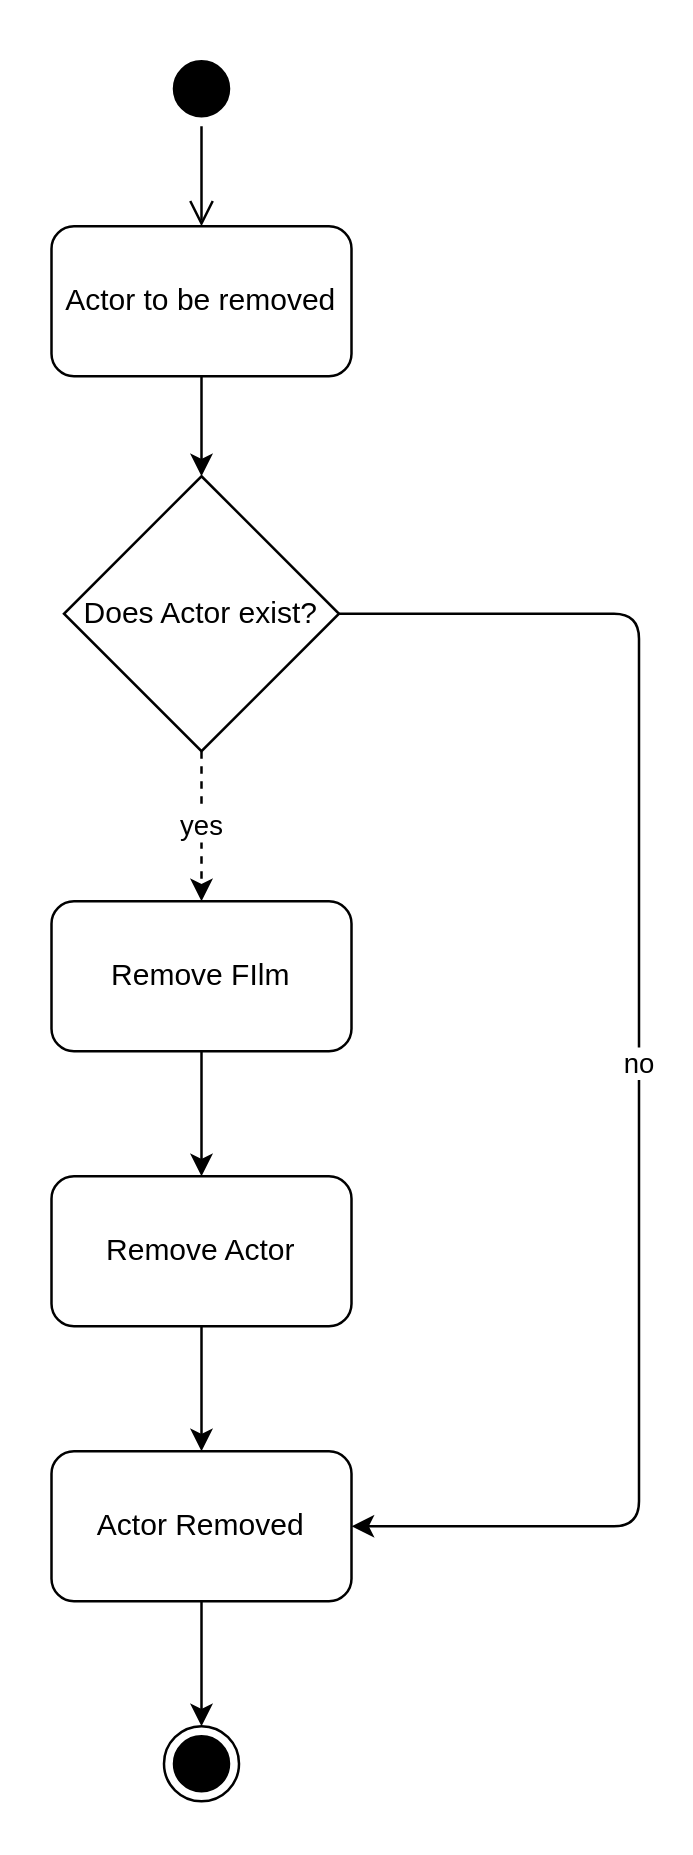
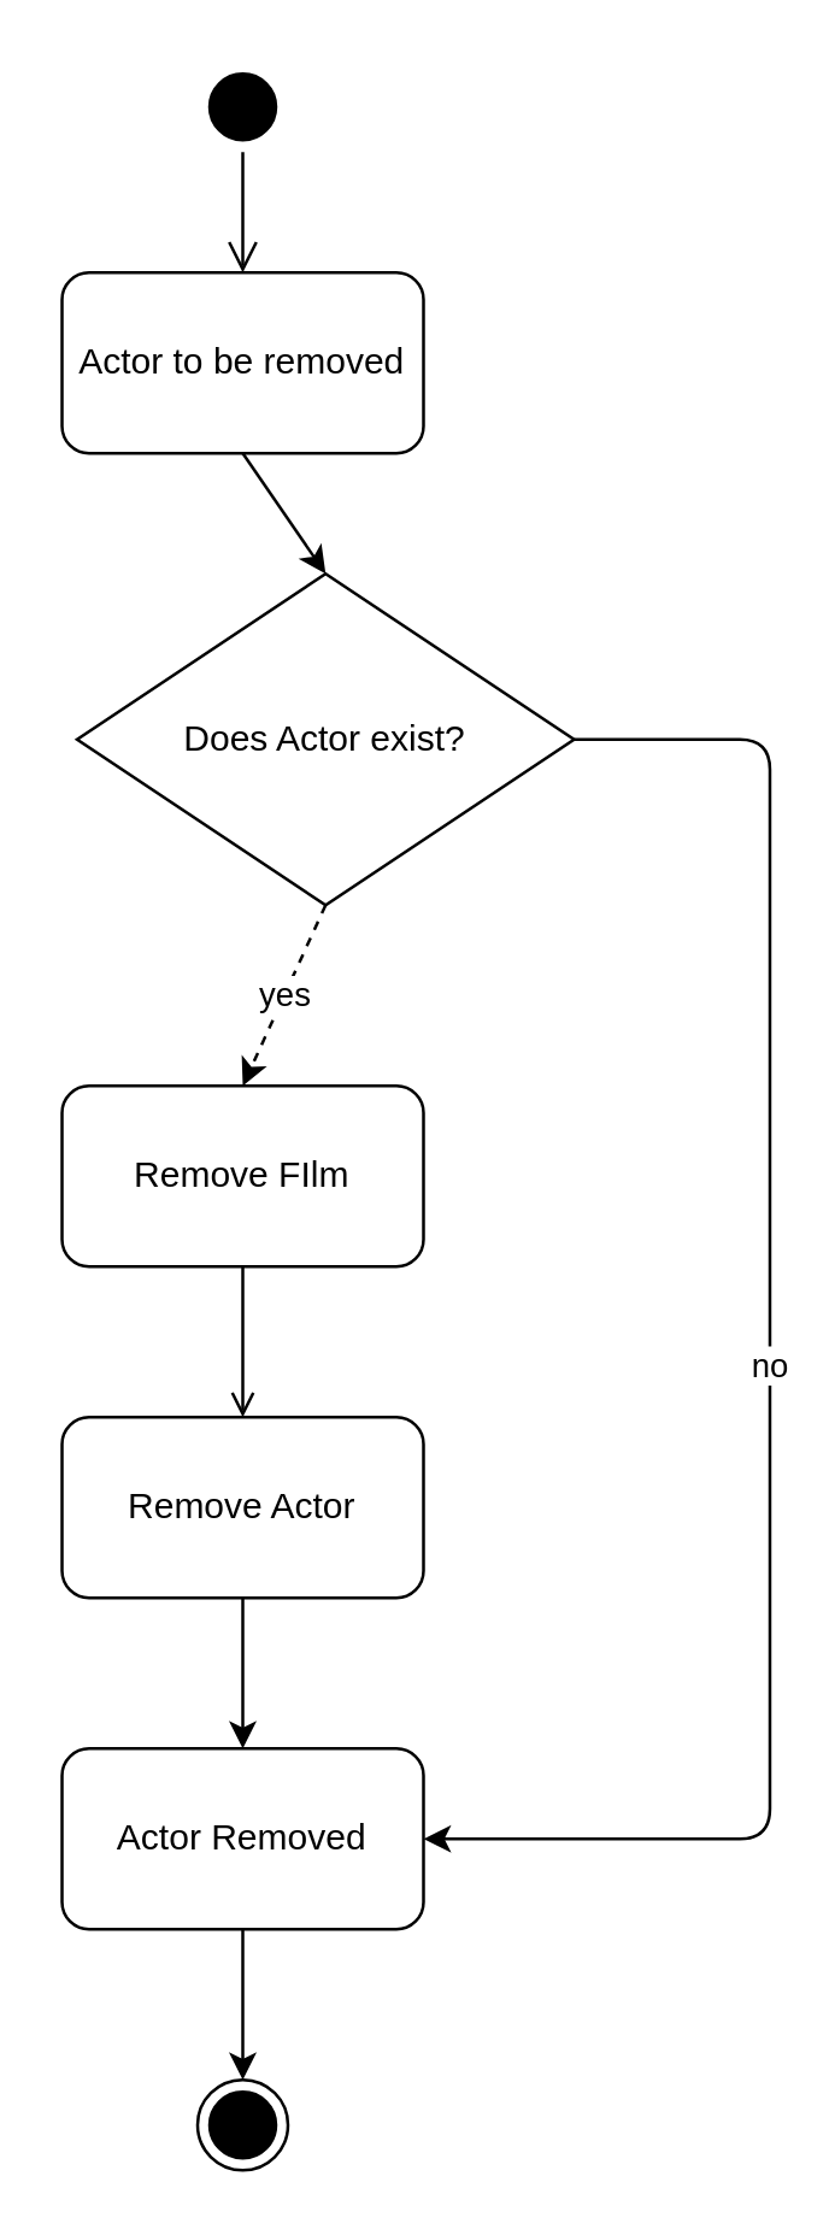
  <mxCell id="0" />
  <mxCell id="1" parent="0" />
  <mxCell id="2" value="" style="ellipse;html=1;shape=startState;fillColor=#000000;" vertex="1" parent="1"><mxGeometry x="65" y="20" width="30" height="30" as="geometry" /></mxCell>
  <mxCell id="3" value="" style="edgeStyle=orthogonalEdgeStyle;html=1;verticalAlign=bottom;endArrow=open;endSize=8;entryX=0.5;entryY=0;entryDx=0;entryDy=0;" edge="1" source="2" parent="1" target="4"><mxGeometry relative="1" as="geometry"><mxPoint x="80" y="110" as="targetPoint" /></mxGeometry></mxCell>
  <mxCell id="4" value="Actor to be removed" style="rounded=1;whiteSpace=wrap;html=1;strokeColor=#000000;" vertex="1" parent="1"><mxGeometry x="20" y="90" width="120" height="60" as="geometry" /></mxCell>
- <mxCell id="5" value="Does Actor exist?" style="rhombus;whiteSpace=wrap;html=1;strokeColor=#000000;" vertex="1" parent="1"><mxGeometry x="25" y="190" width="110" height="110" as="geometry" /></mxCell>
+ <mxCell id="5" value="Does Actor exist?" style="rhombus;whiteSpace=wrap;html=1;strokeColor=#000000;" vertex="1" parent="1"><mxGeometry x="25" y="190" width="165" height="110" as="geometry" /></mxCell>
  <mxCell id="6" value="Remove Actor" style="rounded=1;whiteSpace=wrap;html=1;strokeColor=#000000;" vertex="1" parent="1"><mxGeometry x="20" y="470" width="120" height="60" as="geometry" /></mxCell>
  <mxCell id="7" value="Remove FIlm" style="rounded=1;whiteSpace=wrap;html=1;strokeColor=#000000;" vertex="1" parent="1"><mxGeometry x="20" y="360" width="120" height="60" as="geometry" /></mxCell>
- <mxCell id="8" value="" style="endArrow=classic;html=1;strokeColor=#000000;exitX=0.5;exitY=1;exitDx=0;exitDy=0;entryX=0.5;entryY=0;entryDx=0;entryDy=0;" edge="1" parent="1" source="7" target="6"><mxGeometry width="50" height="50" relative="1" as="geometry"><mxPoint x="165" y="540" as="sourcePoint" /><mxPoint x="215" y="490" as="targetPoint" /></mxGeometry></mxCell>
+ <mxCell id="8" value="" style="endArrow=open;html=1;strokeColor=#000000;exitX=0.5;exitY=1;exitDx=0;exitDy=0;entryX=0.5;entryY=0;entryDx=0;entryDy=0;" edge="1" parent="1" source="7" target="6"><mxGeometry width="50" height="50" relative="1" as="geometry"><mxPoint x="165" y="540" as="sourcePoint" /><mxPoint x="215" y="490" as="targetPoint" /></mxGeometry></mxCell>
  <mxCell id="9" value="yes" style="endArrow=classic;html=1;strokeColor=#000000;exitX=0.5;exitY=1;exitDx=0;exitDy=0;entryX=0.5;entryY=0;entryDx=0;entryDy=0;dashed=1;" edge="1" parent="1" source="5" target="7"><mxGeometry width="50" height="50" relative="1" as="geometry"><mxPoint x="165" y="540" as="sourcePoint" /><mxPoint x="215" y="490" as="targetPoint" /></mxGeometry></mxCell>
  <mxCell id="10" value="" style="endArrow=classic;html=1;strokeColor=#000000;exitX=0.5;exitY=1;exitDx=0;exitDy=0;entryX=0.5;entryY=0;entryDx=0;entryDy=0;" edge="1" parent="1" source="4" target="5"><mxGeometry width="50" height="50" relative="1" as="geometry"><mxPoint x="85" y="160" as="sourcePoint" /><mxPoint x="225" y="360" as="targetPoint" /></mxGeometry></mxCell>
  <mxCell id="11" value="Actor Removed" style="rounded=1;whiteSpace=wrap;html=1;strokeColor=#000000;" vertex="1" parent="1"><mxGeometry x="20" y="580" width="120" height="60" as="geometry" /></mxCell>
  <mxCell id="12" value="" style="endArrow=classic;html=1;strokeColor=#000000;exitX=0.5;exitY=1;exitDx=0;exitDy=0;entryX=0.5;entryY=0;entryDx=0;entryDy=0;" edge="1" parent="1" source="6" target="11"><mxGeometry width="50" height="50" relative="1" as="geometry"><mxPoint x="175" y="480" as="sourcePoint" /><mxPoint x="225" y="430" as="targetPoint" /></mxGeometry></mxCell>
  <mxCell id="13" value="no" style="endArrow=classic;html=1;strokeColor=#000000;exitX=1;exitY=0.5;exitDx=0;exitDy=0;entryX=1;entryY=0.5;entryDx=0;entryDy=0;" edge="1" parent="1" source="5" target="11"><mxGeometry width="50" height="50" relative="1" as="geometry"><mxPoint x="165" y="470" as="sourcePoint" /><mxPoint x="215" y="420" as="targetPoint" /><Array as="points"><mxPoint x="255" y="245" /><mxPoint x="255" y="610" /></Array></mxGeometry></mxCell>
  <mxCell id="14" value="" style="ellipse;html=1;shape=endState;fillColor=#000000;" vertex="1" parent="1"><mxGeometry x="65" y="690" width="30" height="30" as="geometry" /></mxCell>
  <mxCell id="15" value="" style="endArrow=classic;html=1;strokeColor=#000000;exitX=0.5;exitY=1;exitDx=0;exitDy=0;" edge="1" parent="1" source="11" target="14"><mxGeometry width="50" height="50" relative="1" as="geometry"><mxPoint x="165" y="450" as="sourcePoint" /><mxPoint x="215" y="400" as="targetPoint" /></mxGeometry></mxCell>
